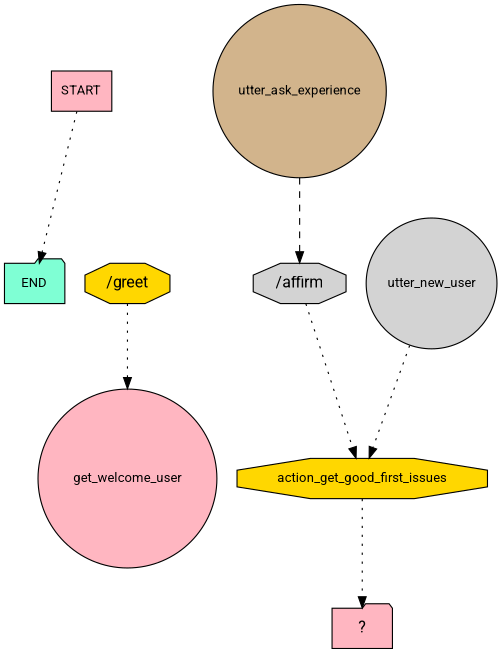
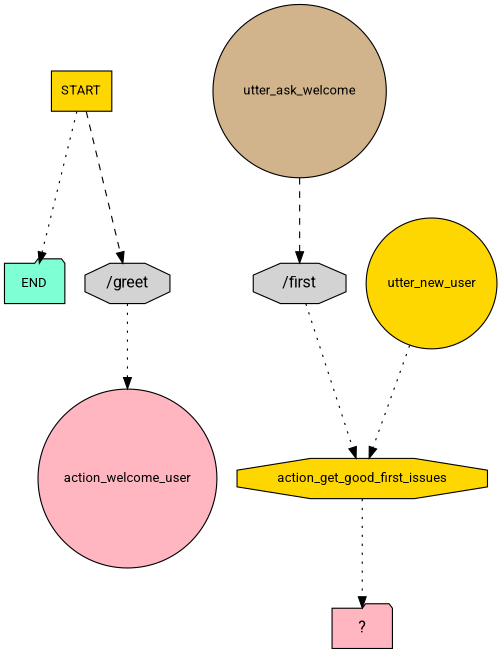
  digraph {
    fontname=Roboto
    node [fillcolor=gold fontname=Roboto fontsize=12 shape=octagon style=filled]
    edge [fontname=Roboto style=dotted]
-   n1 [fillcolor=lightpink label=START shape=box]
+   n1 [label=START shape=box]
    n2 [fillcolor=aquamarine label=END shape=folder]
-   n3 [label="/greet" fontsize=""]
-   n4 [fillcolor=lightpink label=get_welcome_user shape=circle]
-   n5 [fillcolor=tan label=utter_ask_experience shape=circle]
-   n6 [fillcolor=lightgrey label="/affirm" fontsize=""]
+   n3 [fillcolor=lightgrey label="/greet" fontsize=""]
+   n4 [fillcolor=lightpink label=action_welcome_user shape=circle]
+   n5 [fillcolor=tan label=utter_ask_welcome shape=circle]
+   n6 [fillcolor=lightgrey label="/first" fontsize=""]
    n7 [label=action_get_good_first_issues]
-   n8 [fillcolor=lightgrey label=utter_new_user shape=circle]
+   n8 [label=utter_new_user shape=circle]
    n9 [fillcolor=lightpink label="  ?  " shape=folder fontsize=""]
    n1 -> n2
+   n1 -> n3 [style=dashed]
    n3 -> n4
    n5 -> n6 [style=dashed]
    n6 -> n7
    n7 -> n9
    n8 -> n7
  }
